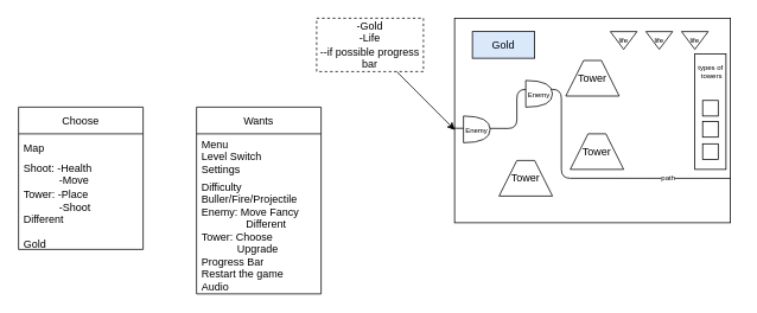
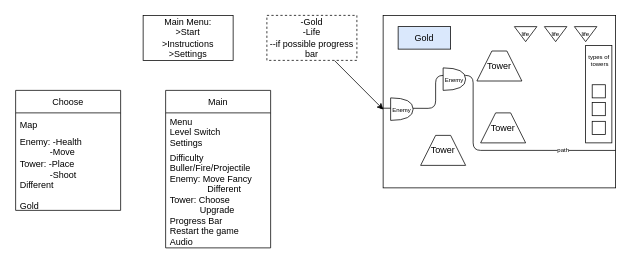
  <mxCell id="0" />
  <mxCell id="1" parent="0" />
+ <mxCell id="2" value="Main&amp;nbsp;Menu:&lt;br&gt;&amp;gt;Start&lt;br&gt;&amp;gt;Instructions&lt;br&gt;&amp;gt;Settings" style="rounded=0;whiteSpace=wrap;html=1;" parent="1" vertex="1"><mxGeometry x="190" y="20" width="120" height="60" as="geometry" /></mxCell>
  <mxCell id="3" style="edgeStyle=none;html=1;entryX=0.001;entryY=0.546;entryDx=0;entryDy=0;entryPerimeter=0;" parent="1" source="4" target="5" edge="1"><mxGeometry relative="1" as="geometry" /></mxCell>
  <mxCell id="4" value="-Gold&lt;br&gt;-Life&lt;br&gt;--if possible progress bar" style="rounded=0;whiteSpace=wrap;html=1;dashed=1;" parent="1" vertex="1"><mxGeometry x="355" y="20" width="120" height="60" as="geometry" /></mxCell>
  <mxCell id="5" value="" style="rounded=0;whiteSpace=wrap;html=1;" parent="1" vertex="1"><mxGeometry x="510" y="20" width="310" height="230" as="geometry" /></mxCell>
  <mxCell id="6" value="Gold" style="rounded=0;whiteSpace=wrap;html=1;fillColor=#dae8fc;" parent="1" vertex="1"><mxGeometry x="530" y="35" width="70" height="30" as="geometry" /></mxCell>
  <mxCell id="7" value="" style="triangle;whiteSpace=wrap;html=1;rotation=90;" parent="1" vertex="1"><mxGeometry x="690" y="30" width="20" height="30" as="geometry" /></mxCell>
  <mxCell id="8" value="" style="rounded=0;whiteSpace=wrap;html=1;" parent="1" vertex="1"><mxGeometry x="780" y="60" width="35" height="130" as="geometry" /></mxCell>
  <mxCell id="9" value="" style="whiteSpace=wrap;html=1;aspect=fixed;" parent="1" vertex="1"><mxGeometry x="788.75" y="112.5" width="17.5" height="17.5" as="geometry" /></mxCell>
  <mxCell id="10" value="" style="whiteSpace=wrap;html=1;aspect=fixed;" parent="1" vertex="1"><mxGeometry x="788.75" y="136.25" width="17.5" height="17.5" as="geometry" /></mxCell>
  <mxCell id="11" value="" style="whiteSpace=wrap;html=1;aspect=fixed;" parent="1" vertex="1"><mxGeometry x="788.75" y="161.25" width="17.5" height="17.5" as="geometry" /></mxCell>
  <mxCell id="12" value="" style="endArrow=none;html=1;exitX=-0.012;exitY=0.538;exitDx=0;exitDy=0;exitPerimeter=0;entryX=1;entryY=0.783;entryDx=0;entryDy=0;entryPerimeter=0;" parent="1" source="5" target="5" edge="1"><mxGeometry width="50" height="50" relative="1" as="geometry"><mxPoint x="600" y="120" as="sourcePoint" /><mxPoint x="650" y="70" as="targetPoint" /><Array as="points"><mxPoint x="580" y="144" /><mxPoint x="580" y="100" /><mxPoint x="630" y="100" /><mxPoint x="630" y="200" /></Array></mxGeometry></mxCell>
  <mxCell id="13" value="path" style="edgeLabel;html=1;align=center;verticalAlign=middle;resizable=0;points=[];fontSize=8;" vertex="1" connectable="0" parent="12"><mxGeometry x="0.689" y="1" relative="1" as="geometry"><mxPoint as="offset" /></mxGeometry></mxCell>
  <mxCell id="14" value="&lt;font style=&quot;font-size: 8px&quot;&gt;Enemy&lt;/font&gt;" style="shape=or;whiteSpace=wrap;html=1;" parent="1" vertex="1"><mxGeometry x="520" y="130" width="30" height="30" as="geometry" /></mxCell>
  <mxCell id="15" value="&lt;font style=&quot;font-size: 8px&quot;&gt;Enemy&lt;/font&gt;" style="shape=or;whiteSpace=wrap;html=1;" parent="1" vertex="1"><mxGeometry x="590" y="90" width="30" height="30" as="geometry" /></mxCell>
  <mxCell id="16" value="Tower" style="shape=trapezoid;perimeter=trapezoidPerimeter;whiteSpace=wrap;html=1;fixedSize=1;" parent="1" vertex="1"><mxGeometry x="635" y="67.5" width="60" height="40" as="geometry" /></mxCell>
  <mxCell id="17" value="Tower" style="shape=trapezoid;perimeter=trapezoidPerimeter;whiteSpace=wrap;html=1;fixedSize=1;" parent="1" vertex="1"><mxGeometry x="640" y="150" width="60" height="40" as="geometry" /></mxCell>
  <mxCell id="18" value="Tower" style="shape=trapezoid;perimeter=trapezoidPerimeter;whiteSpace=wrap;html=1;fixedSize=1;" parent="1" vertex="1"><mxGeometry x="560" y="180" width="60" height="40" as="geometry" /></mxCell>
  <mxCell id="19" value="Choose" style="swimlane;fontStyle=0;childLayout=stackLayout;horizontal=1;startSize=30;horizontalStack=0;resizeParent=1;resizeParentMax=0;resizeLast=0;collapsible=1;marginBottom=0;" parent="1" vertex="1"><mxGeometry x="20" y="120" width="140" height="160" as="geometry" /></mxCell>
  <mxCell id="20" value="Map" style="text;strokeColor=none;fillColor=none;align=left;verticalAlign=middle;spacingLeft=4;spacingRight=4;overflow=hidden;points=[[0,0.5],[1,0.5]];portConstraint=eastwest;rotatable=0;" parent="19" vertex="1"><mxGeometry y="30" width="140" height="30" as="geometry" /></mxCell>
- <mxCell id="21" value="Shoot: -Health&#10;            -Move&#10;              -Die" style="text;strokeColor=none;fillColor=none;align=left;verticalAlign=middle;spacingLeft=4;spacingRight=4;overflow=hidden;points=[[0,0.5],[1,0.5]];portConstraint=eastwest;rotatable=0;" parent="19" vertex="1"><mxGeometry y="60" width="140" height="30" as="geometry" /></mxCell>
+ <mxCell id="21" value="Enemy: -Health&#10;            -Move&#10;              -Die" style="text;strokeColor=none;fillColor=none;align=left;verticalAlign=middle;spacingLeft=4;spacingRight=4;overflow=hidden;points=[[0,0.5],[1,0.5]];portConstraint=eastwest;rotatable=0;" parent="19" vertex="1"><mxGeometry y="60" width="140" height="30" as="geometry" /></mxCell>
  <mxCell id="22" value="Tower: -Place&#10;            -Shoot&#10;Different&#10;&#10;Gold" style="text;strokeColor=none;fillColor=none;align=left;verticalAlign=middle;spacingLeft=4;spacingRight=4;overflow=hidden;points=[[0,0.5],[1,0.5]];portConstraint=eastwest;rotatable=0;" parent="19" vertex="1"><mxGeometry y="90" width="140" height="70" as="geometry" /></mxCell>
- <mxCell id="23" value="Wants" style="swimlane;fontStyle=0;childLayout=stackLayout;horizontal=1;startSize=30;horizontalStack=0;resizeParent=1;resizeParentMax=0;resizeLast=0;collapsible=1;marginBottom=0;" parent="1" vertex="1"><mxGeometry x="220" y="120" width="140" height="210" as="geometry" /></mxCell>
+ <mxCell id="23" value="Main" style="swimlane;fontStyle=0;childLayout=stackLayout;horizontal=1;startSize=30;horizontalStack=0;resizeParent=1;resizeParentMax=0;resizeLast=0;collapsible=1;marginBottom=0;" parent="1" vertex="1"><mxGeometry x="220" y="120" width="140" height="210" as="geometry" /></mxCell>
  <mxCell id="24" value="Menu&#10;Level Switch&#10;Settings" style="text;strokeColor=none;fillColor=none;align=left;verticalAlign=middle;spacingLeft=4;spacingRight=4;overflow=hidden;points=[[0,0.5],[1,0.5]];portConstraint=eastwest;rotatable=0;" parent="23" vertex="1"><mxGeometry y="30" width="140" height="50" as="geometry" /></mxCell>
  <mxCell id="25" value="Difficulty&#10;Buller/Fire/Projectile&#10;Enemy: Move Fancy&#10;               Different&#10;Tower: Choose&#10;            Upgrade&#10;Progress Bar&#10;Restart the game&#10;Audio" style="text;strokeColor=none;fillColor=none;align=left;verticalAlign=middle;spacingLeft=4;spacingRight=4;overflow=hidden;points=[[0,0.5],[1,0.5]];portConstraint=eastwest;rotatable=0;" parent="23" vertex="1"><mxGeometry y="80" width="140" height="130" as="geometry" /></mxCell>
  <mxCell id="26" value="" style="triangle;whiteSpace=wrap;html=1;rotation=90;" vertex="1" parent="1"><mxGeometry x="730" y="30" width="20" height="30" as="geometry" /></mxCell>
  <mxCell id="27" value="" style="triangle;whiteSpace=wrap;html=1;rotation=90;" vertex="1" parent="1"><mxGeometry x="770" y="30" width="20" height="30" as="geometry" /></mxCell>
  <mxCell id="28" value="life" style="text;html=1;strokeColor=none;fillColor=none;align=center;verticalAlign=middle;whiteSpace=wrap;rounded=0;fontSize=8;" vertex="1" parent="1"><mxGeometry x="670" y="30" width="60" height="30" as="geometry" /></mxCell>
  <mxCell id="29" value="life" style="text;html=1;strokeColor=none;fillColor=none;align=center;verticalAlign=middle;whiteSpace=wrap;rounded=0;fontSize=8;" vertex="1" parent="1"><mxGeometry x="710" y="30" width="60" height="30" as="geometry" /></mxCell>
  <mxCell id="30" value="life" style="text;html=1;strokeColor=none;fillColor=none;align=center;verticalAlign=middle;whiteSpace=wrap;rounded=0;fontSize=8;" vertex="1" parent="1"><mxGeometry x="750" y="30" width="60" height="30" as="geometry" /></mxCell>
  <mxCell id="31" value="&lt;font style=&quot;font-size: 8px&quot;&gt;types of&lt;br&gt;&amp;nbsp;towers&lt;/font&gt;" style="text;html=1;strokeColor=none;fillColor=none;align=center;verticalAlign=middle;whiteSpace=wrap;rounded=0;fontSize=6;" vertex="1" parent="1"><mxGeometry x="767.5" y="65" width="60" height="30" as="geometry" /></mxCell>
